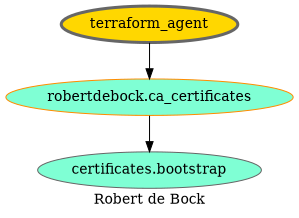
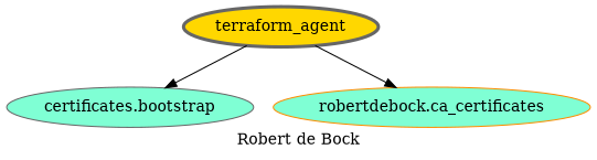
  digraph {
    label="Robert de Bock"
    node [color=gray40 fillcolor=aquamarine style=filled]
    terraform_agent [fillcolor=gold penwidth=3]
    n2 [label="certificates.bootstrap"]
    "robertdebock.ca_certificates" [color=darkorange]
-   "robertdebock.ca_certificates" -> n2
+   terraform_agent -> n2
    terraform_agent -> "robertdebock.ca_certificates"
  }
